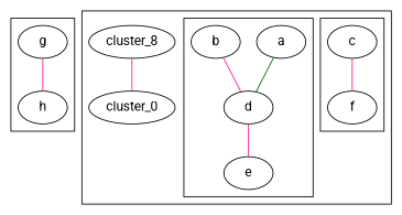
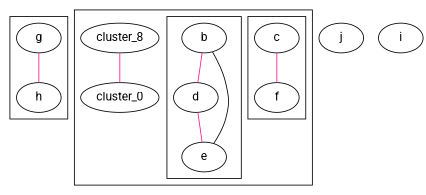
  digraph {
    fontname=Roboto
    node [fontname=Roboto style="setlinewidth(1)"]
    edge [color=deeppink dir=none fontname=Roboto]
    n1 [label=g]
    n2 [label=h]
    n3 [label=c]
    n4 [label=f]
-   n5 [label=a]
    n6 [label=b]
    n7 [label=d]
    n8 [label=e]
    n9 [label=cluster_8 style=""]
    n10 [label=cluster_0 style=""]
+   n11 [label=j]
+   n12 [label=i]
    subgraph cluster_1 {
      n1
      n2
    }
    subgraph cluster_2 {
      n9
      n10
      subgraph cluster_3 {
        n3
        n4
      }
      subgraph cluster_4 {
-       n5
        n6
        n7
        n8
      }
    }
    n1 -> n2
    n3 -> n4
-   n5 -> n7 [color=darkgreen]
    n6 -> n7
+   n6 -> n8 [color=black]
    n7 -> n8
    n9 -> n10
  }
